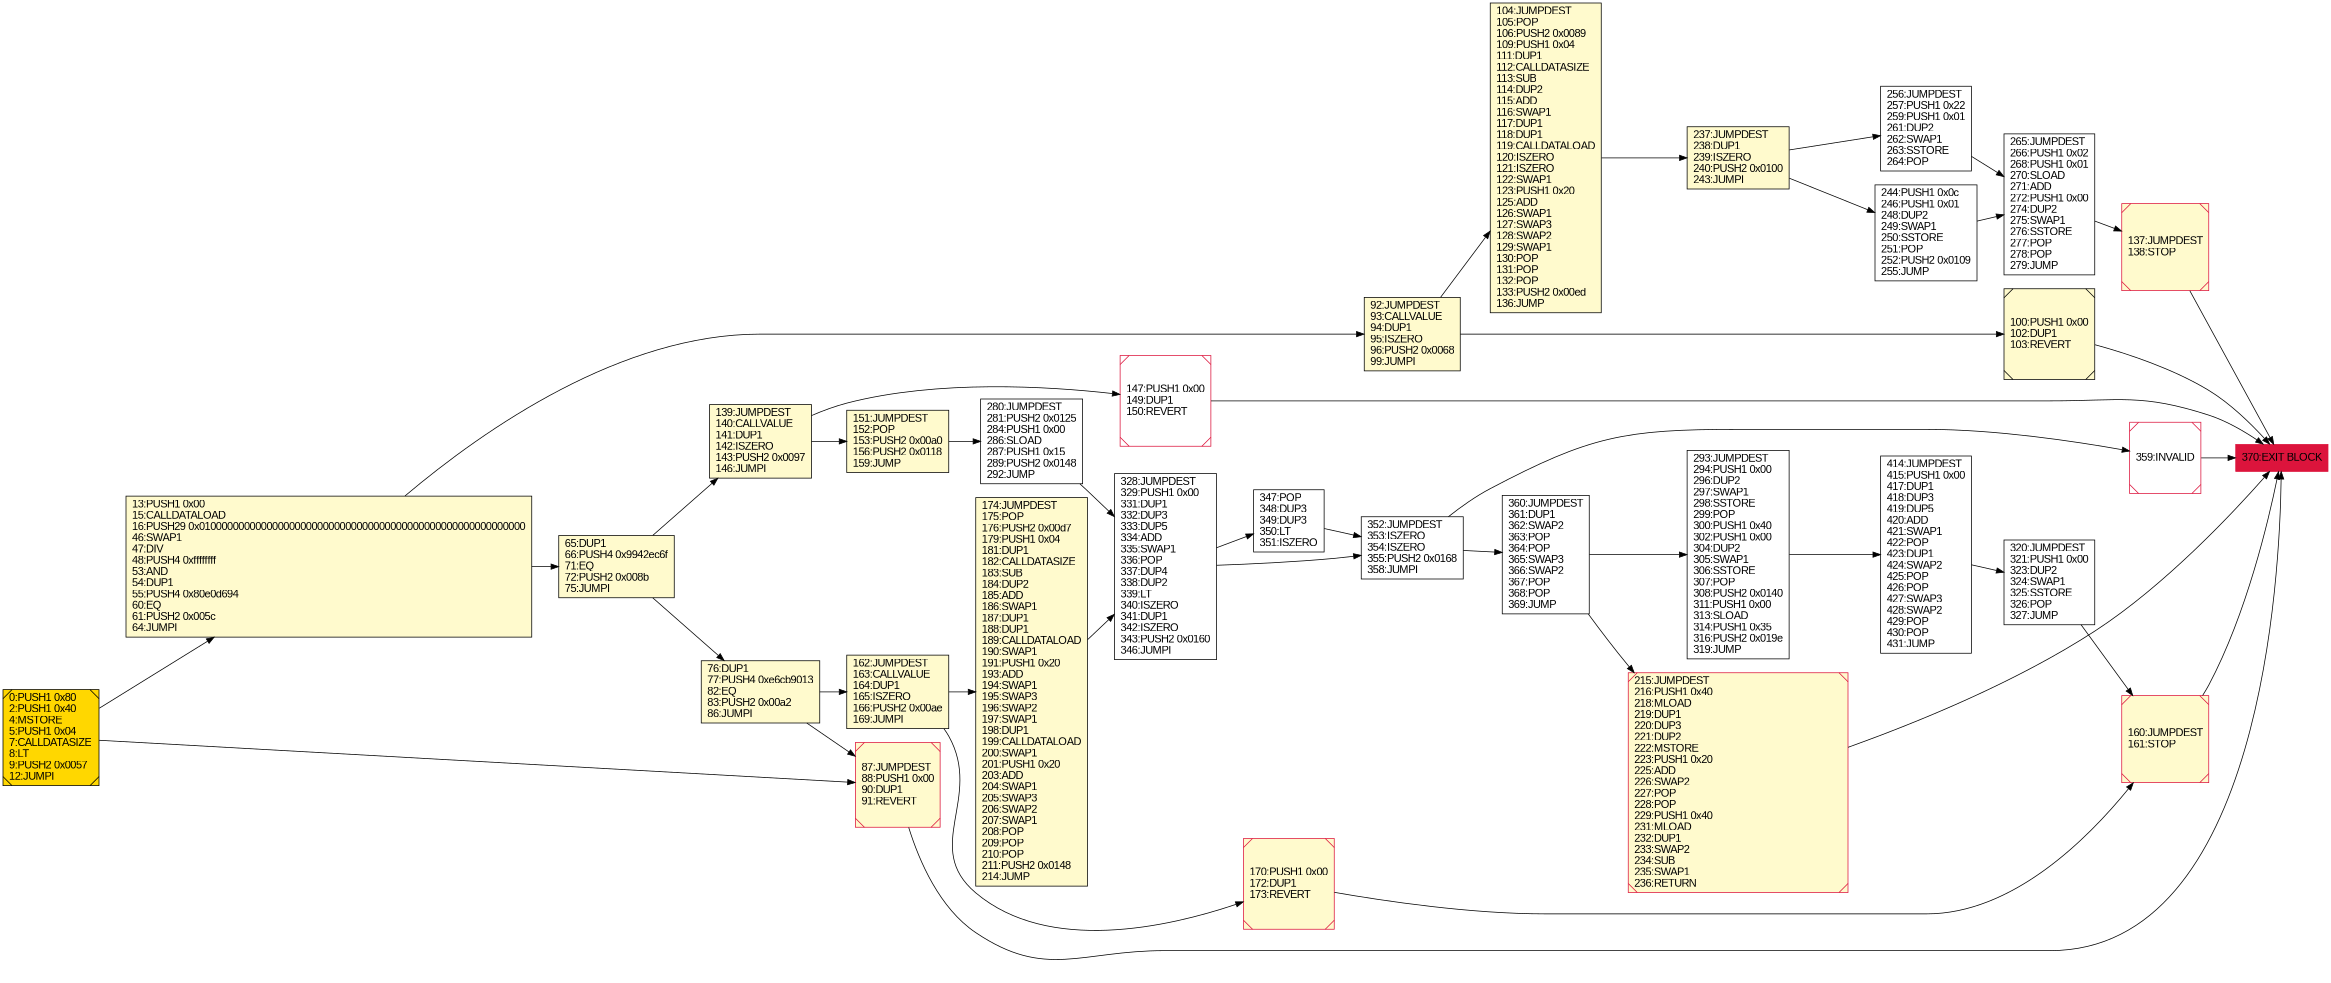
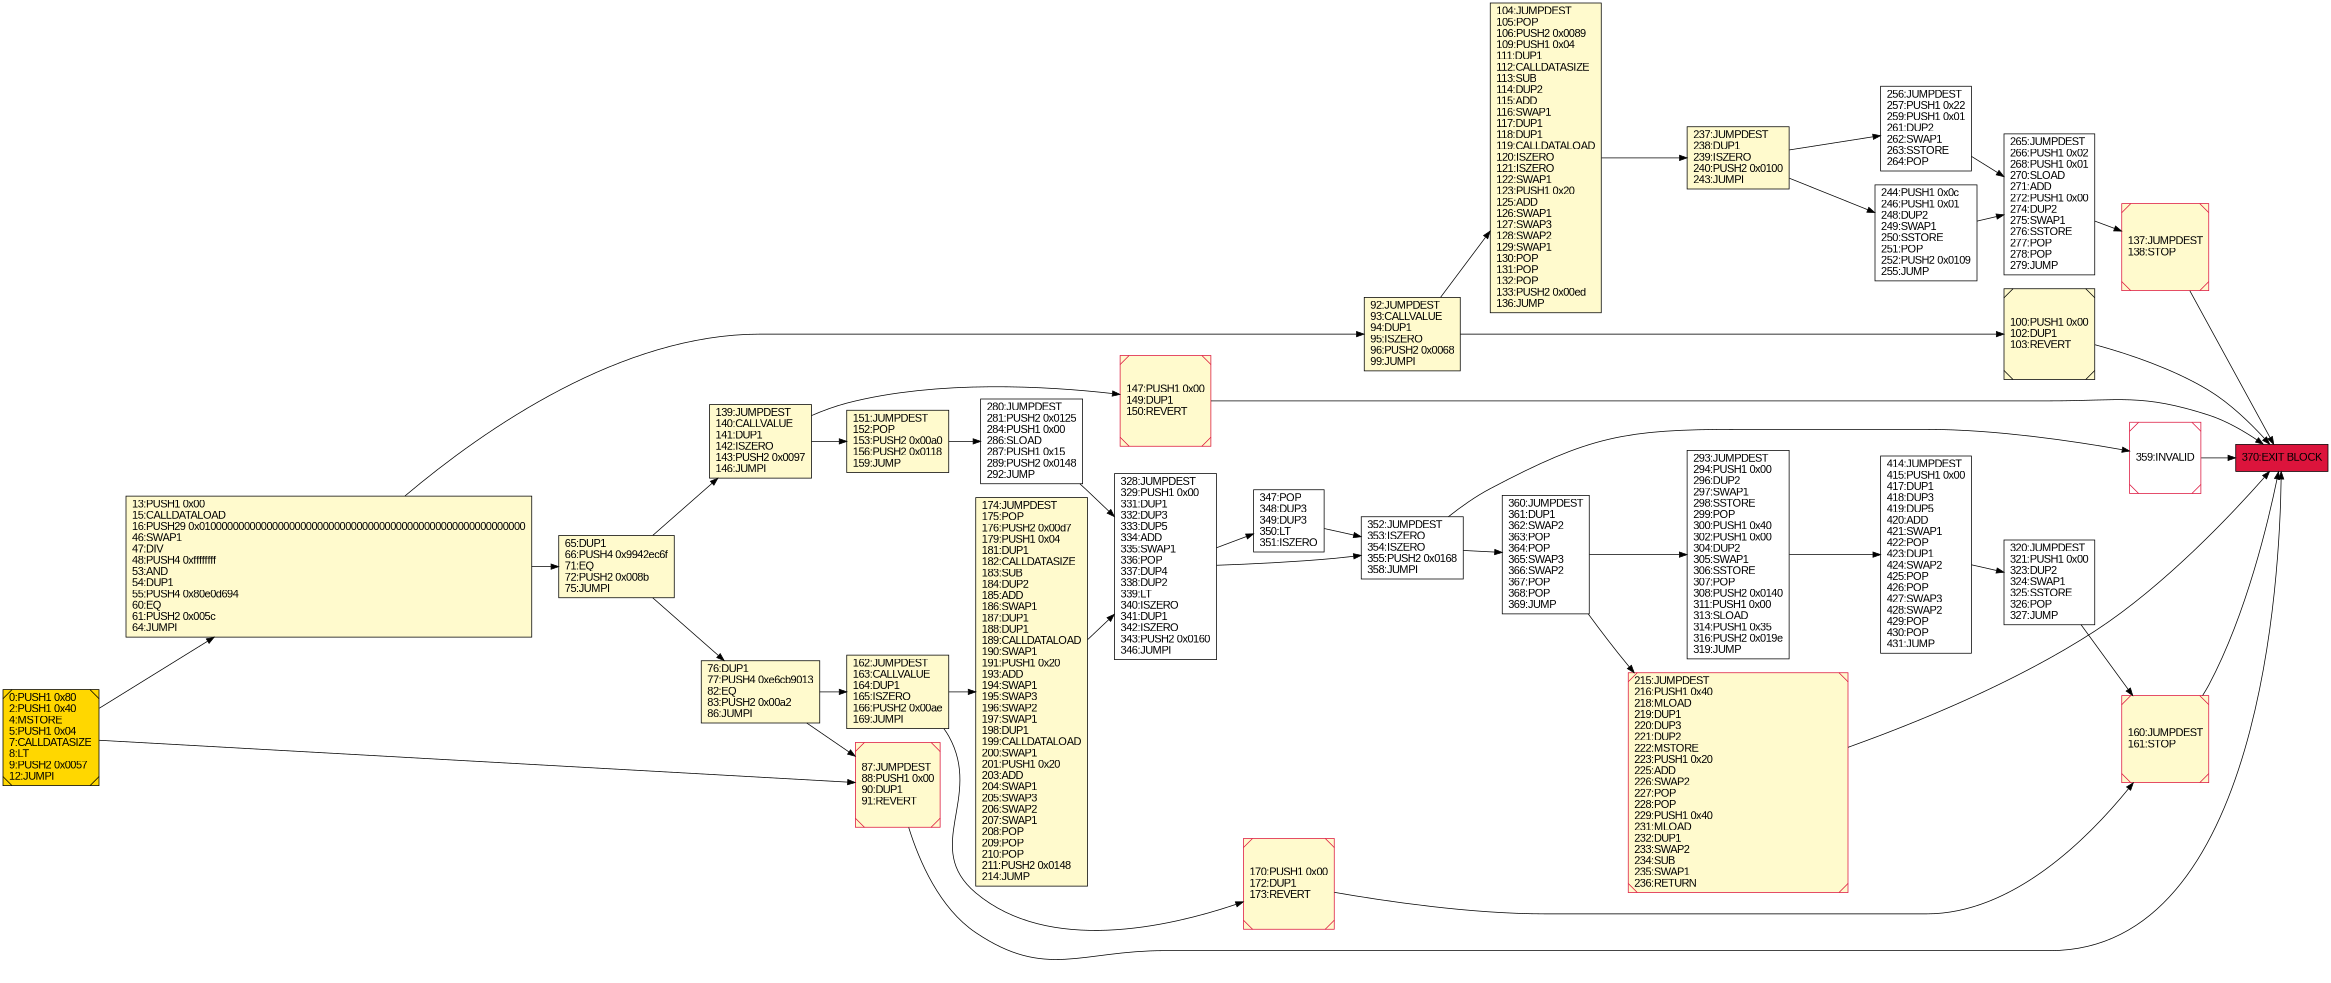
  digraph {
    rankdir=LR
    node [color=black fillcolor=lemonchiffon fontcolor=black fontname=arial shape=box style=filled]
    n1 [fillcolor=gold label="0:PUSH1 0x80\l2:PUSH1 0x40\l4:MSTORE\l5:PUSH1 0x04\l7:CALLDATASIZE\l8:LT\l9:PUSH2 0x0057\l12:JUMPI\l" shape=Msquare]
    n2 [label="13:PUSH1 0x00\l15:CALLDATALOAD\l16:PUSH29 0x0100000000000000000000000000000000000000000000000000000000\l46:SWAP1\l47:DIV\l48:PUSH4 0xffffffff\l53:AND\l54:DUP1\l55:PUSH4 0x80e0d694\l60:EQ\l61:PUSH2 0x005c\l64:JUMPI\l"]
    n3 [color=crimson label="87:JUMPDEST\l88:PUSH1 0x00\l90:DUP1\l91:REVERT\l" shape=Msquare]
    n4 [label="65:DUP1\l66:PUSH4 0x9942ec6f\l71:EQ\l72:PUSH2 0x008b\l75:JUMPI\l"]
    n5 [label="92:JUMPDEST\l93:CALLVALUE\l94:DUP1\l95:ISZERO\l96:PUSH2 0x0068\l99:JUMPI\l"]
-   n6 [color=crimson fillcolor=crimson label="370:EXIT BLOCK\l"]
+   n6 [fillcolor=crimson label="370:EXIT BLOCK\l"]
    n7 [label="76:DUP1\l77:PUSH4 0xe6cb9013\l82:EQ\l83:PUSH2 0x00a2\l86:JUMPI\l"]
    n8 [label="139:JUMPDEST\l140:CALLVALUE\l141:DUP1\l142:ISZERO\l143:PUSH2 0x0097\l146:JUMPI\l"]
    n9 [label="100:PUSH1 0x00\l102:DUP1\l103:REVERT\l" shape=Msquare]
    n10 [label="104:JUMPDEST\l105:POP\l106:PUSH2 0x0089\l109:PUSH1 0x04\l111:DUP1\l112:CALLDATASIZE\l113:SUB\l114:DUP2\l115:ADD\l116:SWAP1\l117:DUP1\l118:DUP1\l119:CALLDATALOAD\l120:ISZERO\l121:ISZERO\l122:SWAP1\l123:PUSH1 0x20\l125:ADD\l126:SWAP1\l127:SWAP3\l128:SWAP2\l129:SWAP1\l130:POP\l131:POP\l132:POP\l133:PUSH2 0x00ed\l136:JUMP\l"]
    n11 [label="162:JUMPDEST\l163:CALLVALUE\l164:DUP1\l165:ISZERO\l166:PUSH2 0x00ae\l169:JUMPI\l"]
-   n12 [color=crimson fillcolor=white label="147:PUSH1 0x00\l149:DUP1\l150:REVERT\l" shape=Msquare]
+   n12 [color=crimson label="147:PUSH1 0x00\l149:DUP1\l150:REVERT\l" shape=Msquare]
    n13 [label="151:JUMPDEST\l152:POP\l153:PUSH2 0x00a0\l156:PUSH2 0x0118\l159:JUMP\l"]
    n14 [color=crimson label="170:PUSH1 0x00\l172:DUP1\l173:REVERT\l" shape=Msquare]
    n15 [label="174:JUMPDEST\l175:POP\l176:PUSH2 0x00d7\l179:PUSH1 0x04\l181:DUP1\l182:CALLDATASIZE\l183:SUB\l184:DUP2\l185:ADD\l186:SWAP1\l187:DUP1\l188:DUP1\l189:CALLDATALOAD\l190:SWAP1\l191:PUSH1 0x20\l193:ADD\l194:SWAP1\l195:SWAP3\l196:SWAP2\l197:SWAP1\l198:DUP1\l199:CALLDATALOAD\l200:SWAP1\l201:PUSH1 0x20\l203:ADD\l204:SWAP1\l205:SWAP3\l206:SWAP2\l207:SWAP1\l208:POP\l209:POP\l210:POP\l211:PUSH2 0x0148\l214:JUMP\l"]
    n16 [label="237:JUMPDEST\l238:DUP1\l239:ISZERO\l240:PUSH2 0x0100\l243:JUMPI\l"]
    n17 [fillcolor=white label="244:PUSH1 0x0c\l246:PUSH1 0x01\l248:DUP2\l249:SWAP1\l250:SSTORE\l251:POP\l252:PUSH2 0x0109\l255:JUMP\l"]
    n18 [fillcolor=white label="256:JUMPDEST\l257:PUSH1 0x22\l259:PUSH1 0x01\l261:DUP2\l262:SWAP1\l263:SSTORE\l264:POP\l"]
    n19 [color=crimson label="137:JUMPDEST\l138:STOP\l" shape=Msquare]
    n20 [fillcolor=white label="280:JUMPDEST\l281:PUSH2 0x0125\l284:PUSH1 0x00\l286:SLOAD\l287:PUSH1 0x15\l289:PUSH2 0x0148\l292:JUMP\l"]
    n21 [fillcolor=white label="328:JUMPDEST\l329:PUSH1 0x00\l331:DUP1\l332:DUP3\l333:DUP5\l334:ADD\l335:SWAP1\l336:POP\l337:DUP4\l338:DUP2\l339:LT\l340:ISZERO\l341:DUP1\l342:ISZERO\l343:PUSH2 0x0160\l346:JUMPI\l"]
    n22 [color=crimson label="160:JUMPDEST\l161:STOP\l" shape=Msquare]
    n23 [fillcolor=white label="347:POP\l348:DUP3\l349:DUP3\l350:LT\l351:ISZERO\l"]
    n24 [fillcolor=white label="352:JUMPDEST\l353:ISZERO\l354:ISZERO\l355:PUSH2 0x0168\l358:JUMPI\l"]
    n25 [color=crimson label="215:JUMPDEST\l216:PUSH1 0x40\l218:MLOAD\l219:DUP1\l220:DUP3\l221:DUP2\l222:MSTORE\l223:PUSH1 0x20\l225:ADD\l226:SWAP2\l227:POP\l228:POP\l229:PUSH1 0x40\l231:MLOAD\l232:DUP1\l233:SWAP2\l234:SUB\l235:SWAP1\l236:RETURN\l" shape=Msquare]
    n26 [fillcolor=white label="265:JUMPDEST\l266:PUSH1 0x02\l268:PUSH1 0x01\l270:SLOAD\l271:ADD\l272:PUSH1 0x00\l274:DUP2\l275:SWAP1\l276:SSTORE\l277:POP\l278:POP\l279:JUMP\l"]
    n27 [fillcolor=white label="293:JUMPDEST\l294:PUSH1 0x00\l296:DUP2\l297:SWAP1\l298:SSTORE\l299:POP\l300:PUSH1 0x40\l302:PUSH1 0x00\l304:DUP2\l305:SWAP1\l306:SSTORE\l307:POP\l308:PUSH2 0x0140\l311:PUSH1 0x00\l313:SLOAD\l314:PUSH1 0x35\l316:PUSH2 0x019e\l319:JUMP\l"]
    n28 [fillcolor=white label="414:JUMPDEST\l415:PUSH1 0x00\l417:DUP1\l418:DUP3\l419:DUP5\l420:ADD\l421:SWAP1\l422:POP\l423:DUP1\l424:SWAP2\l425:POP\l426:POP\l427:SWAP3\l428:SWAP2\l429:POP\l430:POP\l431:JUMP\l"]
    n29 [fillcolor=white label="320:JUMPDEST\l321:PUSH1 0x00\l323:DUP2\l324:SWAP1\l325:SSTORE\l326:POP\l327:JUMP\l"]
    n30 [color=crimson fillcolor=white label="359:INVALID\l" shape=Msquare]
    n31 [fillcolor=white label="360:JUMPDEST\l361:DUP1\l362:SWAP2\l363:POP\l364:POP\l365:SWAP3\l366:SWAP2\l367:POP\l368:POP\l369:JUMP\l"]
    n1 -> n2
    n1 -> n3
    n2 -> n4
    n2 -> n5
    n3 -> n6
    n4 -> n7
    n4 -> n8
    n5 -> n9
    n5 -> n10
    n7 -> n3
    n7 -> n11
    n8 -> n12
    n8 -> n13
    n9 -> n6
    n10 -> n16
    n11 -> n14
    n11 -> n15
    n12 -> n6
    n13 -> n20
    n14 -> n22
    n15 -> n21
    n16 -> n17
    n16 -> n18
    n17 -> n26
    n18 -> n26
    n19 -> n6
    n20 -> n21
    n21 -> n23
    n21 -> n24
    n22 -> n6
    n23 -> n24
    n24 -> n30
    n24 -> n31
    n25 -> n6
    n26 -> n19
    n27 -> n28
    n28 -> n29
    n29 -> n22
    n30 -> n6
    n31 -> n25
    n31 -> n27
  }
